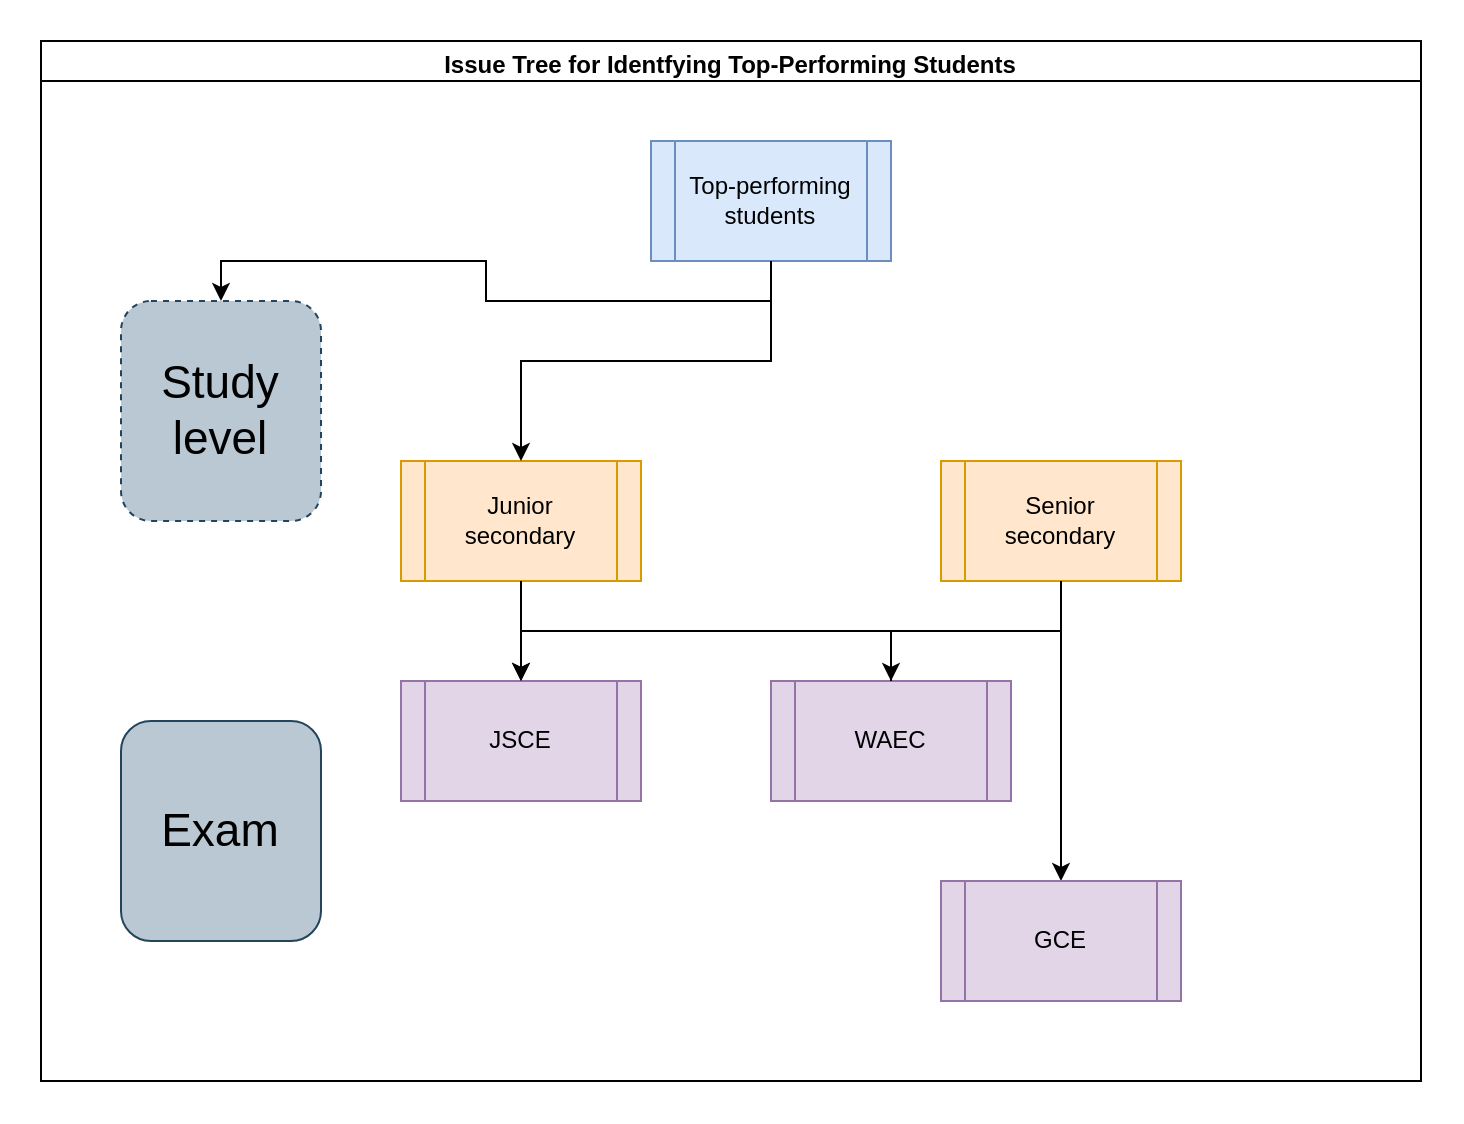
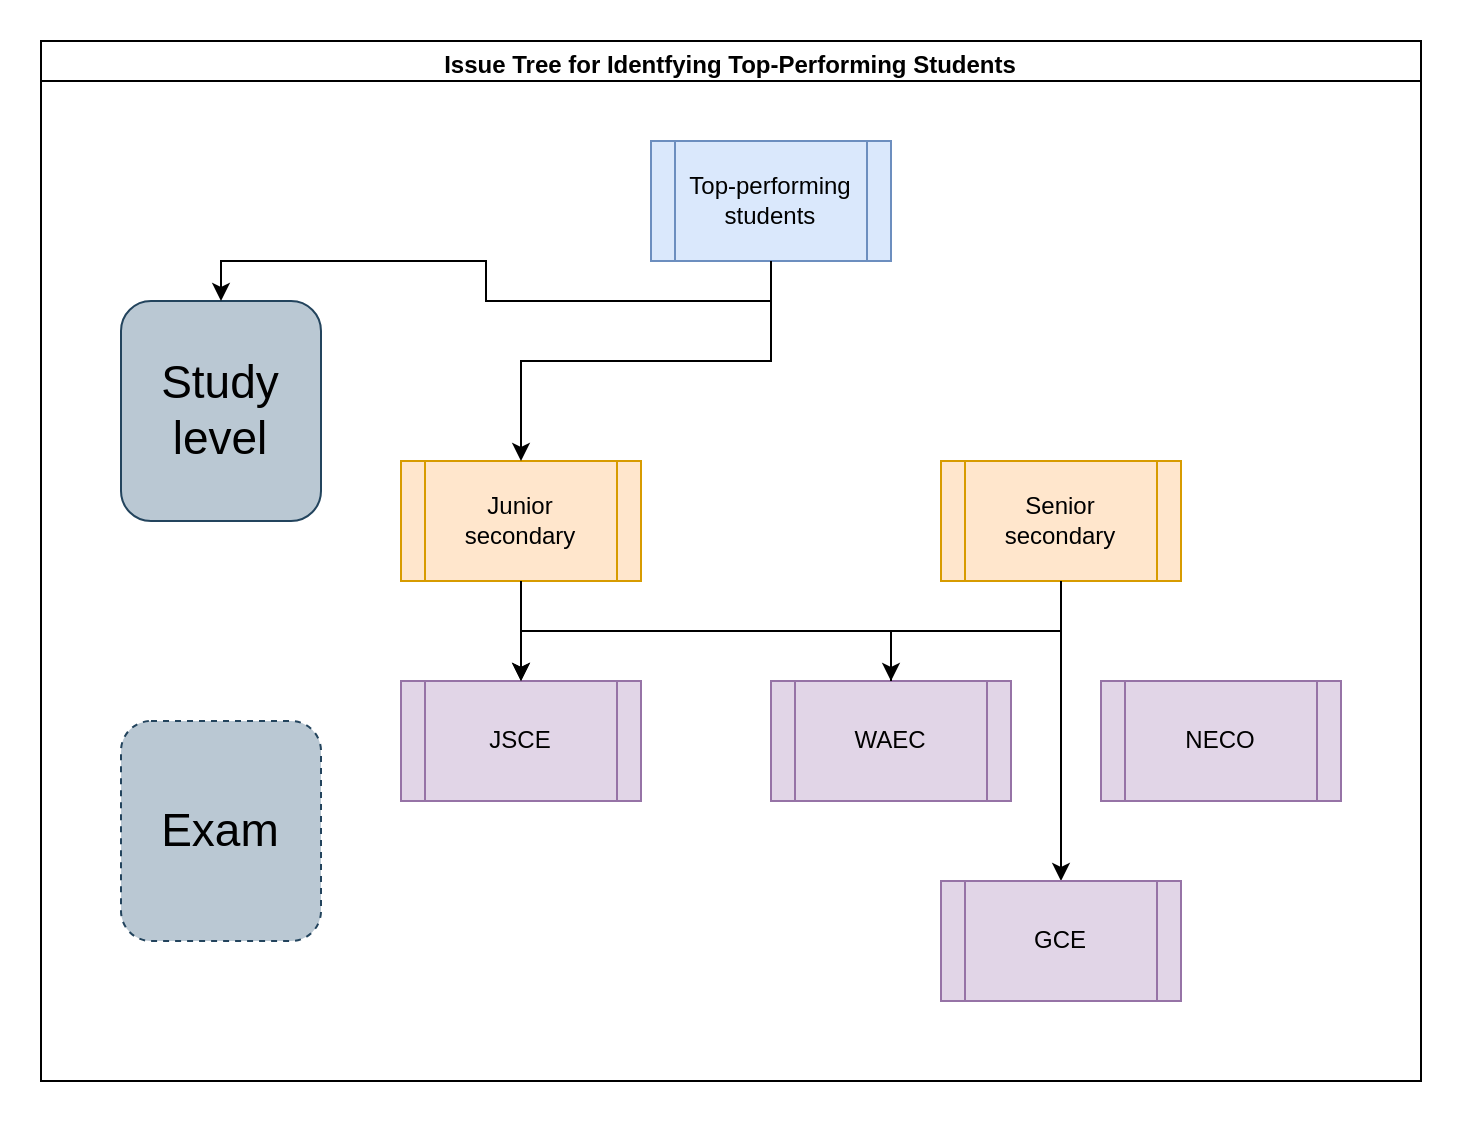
  <mxCell id="0" />
  <mxCell id="1" parent="0" />
  <mxCell id="2" value="" style="group" vertex="1" connectable="0" parent="1"><mxGeometry x="20" y="20" width="690" height="520" as="geometry" /></mxCell>
  <mxCell id="3" value="Issue Tree for Identfying Top-Performing Students" style="swimlane;fillColor=default;" vertex="1" parent="2"><mxGeometry width="690" height="520" as="geometry" /></mxCell>
  <mxCell id="4" value="" style="rounded=0;whiteSpace=wrap;html=1;fontSize=23;fontColor=#000000;fillColor=default;" vertex="1" parent="3"><mxGeometry y="20" width="690" height="500" as="geometry" /></mxCell>
- <mxCell id="5" value="&lt;font style=&quot;font-size: 23px;&quot;&gt;Study level&lt;/font&gt;" style="rounded=1;whiteSpace=wrap;html=1;fillColor=#bac8d3;strokeColor=#23445d;dashed=1;" vertex="1" parent="3"><mxGeometry x="40" y="130" width="100" height="110" as="geometry" /></mxCell>
+ <mxCell id="5" value="&lt;font style=&quot;font-size: 23px;&quot;&gt;Study level&lt;/font&gt;" style="rounded=1;whiteSpace=wrap;html=1;fillColor=#bac8d3;strokeColor=#23445d;" vertex="1" parent="3"><mxGeometry x="40" y="130" width="100" height="110" as="geometry" /></mxCell>
  <mxCell id="6" style="edgeStyle=orthogonalEdgeStyle;rounded=0;orthogonalLoop=1;jettySize=auto;html=1;exitX=0.5;exitY=1;exitDx=0;exitDy=0;entryX=0.5;entryY=0;entryDx=0;entryDy=0;" edge="1" parent="3" source="7" target="16"><mxGeometry relative="1" as="geometry" /></mxCell>
  <mxCell id="7" value="Senior&lt;br&gt;secondary" style="shape=process;whiteSpace=wrap;html=1;backgroundOutline=1;fillColor=#ffe6cc;strokeColor=#d79b00;" vertex="1" parent="3"><mxGeometry x="450" y="210" width="120" height="60" as="geometry" /></mxCell>
  <mxCell id="8" value="Junior&lt;br&gt;secondary" style="shape=process;whiteSpace=wrap;html=1;backgroundOutline=1;fillColor=#ffe6cc;strokeColor=#d79b00;" vertex="1" parent="3"><mxGeometry x="180" y="210" width="120" height="60" as="geometry" /></mxCell>
  <mxCell id="9" value="JSCE" style="shape=process;whiteSpace=wrap;html=1;backgroundOutline=1;fillColor=#e1d5e7;strokeColor=#9673a6;" vertex="1" parent="3"><mxGeometry x="180" y="320" width="120" height="60" as="geometry" /></mxCell>
  <mxCell id="10" value="" style="edgeStyle=orthogonalEdgeStyle;rounded=0;orthogonalLoop=1;jettySize=auto;html=1;" edge="1" parent="3" source="8" target="9"><mxGeometry relative="1" as="geometry" /></mxCell>
  <mxCell id="11" value="Top-performing&lt;br&gt;students" style="shape=process;whiteSpace=wrap;html=1;backgroundOutline=1;fillColor=#dae8fc;strokeColor=#6c8ebf;" vertex="1" parent="3"><mxGeometry x="305" y="50" width="120" height="60" as="geometry" /></mxCell>
  <mxCell id="12" style="edgeStyle=orthogonalEdgeStyle;rounded=0;orthogonalLoop=1;jettySize=auto;html=1;exitX=0.5;exitY=1;exitDx=0;exitDy=0;" edge="1" parent="3" source="11" target="5"><mxGeometry relative="1" as="geometry" /></mxCell>
  <mxCell id="13" style="edgeStyle=orthogonalEdgeStyle;rounded=0;orthogonalLoop=1;jettySize=auto;html=1;exitX=0.5;exitY=1;exitDx=0;exitDy=0;entryX=0.5;entryY=0;entryDx=0;entryDy=0;" edge="1" parent="3" source="11" target="8"><mxGeometry relative="1" as="geometry" /></mxCell>
+ <mxCell id="14" value="NECO" style="shape=process;whiteSpace=wrap;html=1;backgroundOutline=1;fillColor=#e1d5e7;strokeColor=#9673a6;" vertex="1" parent="3"><mxGeometry x="530" y="320" width="120" height="60" as="geometry" /></mxCell>
  <mxCell id="15" style="edgeStyle=orthogonalEdgeStyle;rounded=0;orthogonalLoop=1;jettySize=auto;html=1;exitX=0.5;exitY=1;exitDx=0;exitDy=0;" edge="1" parent="3" source="7" target="9"><mxGeometry relative="1" as="geometry" /></mxCell>
  <mxCell id="16" value="GCE" style="shape=process;whiteSpace=wrap;html=1;backgroundOutline=1;fillColor=#e1d5e7;strokeColor=#9673a6;" vertex="1" parent="3"><mxGeometry x="450" y="420" width="120" height="60" as="geometry" /></mxCell>
- <mxCell id="17" value="&lt;font style=&quot;font-size: 23px;&quot;&gt;Exam&lt;/font&gt;" style="rounded=1;whiteSpace=wrap;html=1;fillColor=#bac8d3;strokeColor=#23445d;" vertex="1" parent="3"><mxGeometry x="40" y="340" width="100" height="110" as="geometry" /></mxCell>
+ <mxCell id="17" value="&lt;font style=&quot;font-size: 23px;&quot;&gt;Exam&lt;/font&gt;" style="rounded=1;whiteSpace=wrap;html=1;fillColor=#bac8d3;strokeColor=#23445d;dashed=1;" vertex="1" parent="3"><mxGeometry x="40" y="340" width="100" height="110" as="geometry" /></mxCell>
  <mxCell id="18" style="edgeStyle=orthogonalEdgeStyle;rounded=0;orthogonalLoop=1;jettySize=auto;html=1;exitX=0.5;exitY=1;exitDx=0;exitDy=0;" edge="1" parent="2" source="7" target="19"><mxGeometry relative="1" as="geometry" /></mxCell>
  <mxCell id="19" value="WAEC" style="shape=process;whiteSpace=wrap;html=1;backgroundOutline=1;fillColor=#e1d5e7;strokeColor=#9673a6;" vertex="1" parent="2"><mxGeometry x="365" y="320" width="120" height="60" as="geometry" /></mxCell>
  <mxCell id="20" value="" style="edgeStyle=orthogonalEdgeStyle;rounded=0;orthogonalLoop=1;jettySize=auto;html=1;exitX=0.5;exitY=1;exitDx=0;exitDy=0;entryX=0.5;entryY=0;entryDx=0;entryDy=0;endArrow=none;" edge="1" parent="2" source="7" target="19"><mxGeometry relative="1" as="geometry"><mxPoint x="520" y="270" as="sourcePoint" /><mxPoint x="480" y="420" as="targetPoint" /></mxGeometry></mxCell>
